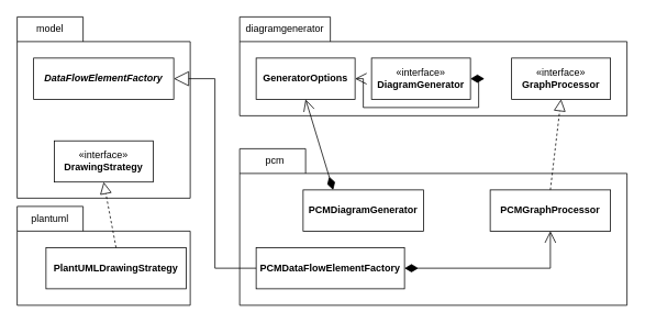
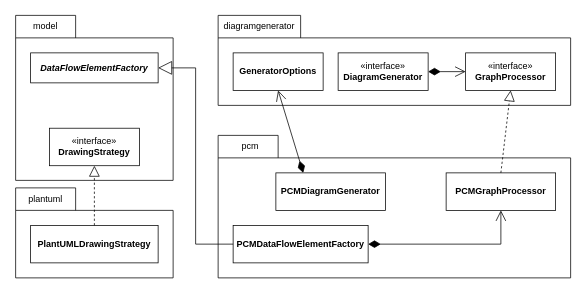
  <mxCell id="0" />
  <mxCell id="1" parent="0" />
  <mxCell id="2" value="" style="shape=folder;fontStyle=1;spacingTop=10;tabWidth=80;tabHeight=30;tabPosition=left;html=1;whiteSpace=wrap;" parent="1" vertex="1"><mxGeometry x="20" y="20" width="210" height="220" as="geometry" /></mxCell>
  <mxCell id="3" value="model" style="text;html=1;strokeColor=none;fillColor=none;align=center;verticalAlign=middle;whiteSpace=wrap;rounded=0;" parent="1" vertex="1"><mxGeometry x="20" y="20" width="80" height="30.91" as="geometry" /></mxCell>
  <mxCell id="4" value="&lt;div&gt;«interface»&lt;/div&gt;&lt;div&gt;&lt;b&gt;DrawingStrategy&lt;/b&gt;&lt;/div&gt;" style="html=1;whiteSpace=wrap;" parent="1" vertex="1"><mxGeometry x="65" y="170.45" width="120" height="50" as="geometry" /></mxCell>
  <mxCell id="5" value="" style="shape=folder;fontStyle=1;spacingTop=10;tabWidth=80;tabHeight=30;tabPosition=left;html=1;whiteSpace=wrap;" parent="1" vertex="1"><mxGeometry x="20" y="250" width="210" height="120" as="geometry" /></mxCell>
  <mxCell id="6" value="&lt;div&gt;plantuml&lt;/div&gt;" style="text;html=1;strokeColor=none;fillColor=none;align=center;verticalAlign=middle;whiteSpace=wrap;rounded=0;" parent="1" vertex="1"><mxGeometry x="20" y="250" width="80" height="30.91" as="geometry" /></mxCell>
- <mxCell id="7" value="&lt;b&gt;PlantUMLDrawingStrategy&lt;/b&gt;" style="html=1;whiteSpace=wrap;" parent="1" vertex="1"><mxGeometry x="55" y="300" width="170" height="50" as="geometry" /></mxCell>
+ <mxCell id="7" value="&lt;b&gt;PlantUMLDrawingStrategy&lt;/b&gt;" style="html=1;whiteSpace=wrap;" parent="1" vertex="1"><mxGeometry x="40" y="300" width="170" height="50" as="geometry" /></mxCell>
  <mxCell id="8" value="" style="shape=folder;fontStyle=1;spacingTop=10;tabWidth=110;tabHeight=30;tabPosition=left;html=1;whiteSpace=wrap;" parent="1" vertex="1"><mxGeometry x="290" y="20" width="470" height="120" as="geometry" /></mxCell>
  <mxCell id="9" value="&lt;b&gt;GeneratorOptions&lt;/b&gt;" style="html=1;whiteSpace=wrap;" parent="1" vertex="1"><mxGeometry x="310" y="70" width="120" height="50" as="geometry" /></mxCell>
  <mxCell id="10" value="&lt;div&gt;«interface»&lt;/div&gt;&lt;div&gt;&lt;b&gt;DiagramGenerator&lt;/b&gt;&lt;/div&gt;" style="html=1;whiteSpace=wrap;" parent="1" vertex="1"><mxGeometry x="450" y="70" width="120" height="50" as="geometry" /></mxCell>
  <mxCell id="11" value="&lt;div&gt;«interface»&lt;/div&gt;&lt;div&gt;&lt;b&gt;GraphProcessor&lt;/b&gt;&lt;/div&gt;" style="html=1;whiteSpace=wrap;" parent="1" vertex="1"><mxGeometry x="620" y="70" width="120" height="50" as="geometry" /></mxCell>
  <mxCell id="12" value="diagramgenerator" style="text;html=1;strokeColor=none;fillColor=none;align=center;verticalAlign=middle;whiteSpace=wrap;rounded=0;" parent="1" vertex="1"><mxGeometry x="290" y="20" width="110" height="30.91" as="geometry" /></mxCell>
  <mxCell id="13" value="" style="shape=folder;fontStyle=1;spacingTop=10;tabWidth=80;tabHeight=30;tabPosition=left;html=1;whiteSpace=wrap;" parent="1" vertex="1"><mxGeometry x="290" y="180" width="470" height="190" as="geometry" /></mxCell>
  <mxCell id="14" value="pcm" style="text;html=1;strokeColor=none;fillColor=none;align=center;verticalAlign=middle;whiteSpace=wrap;rounded=0;" parent="1" vertex="1"><mxGeometry x="290" y="180" width="85.714" height="30.909" as="geometry" /></mxCell>
  <mxCell id="15" value="&lt;b&gt;PCMDiagramGenerator&lt;br&gt;&lt;/b&gt;" style="html=1;whiteSpace=wrap;" parent="1" vertex="1"><mxGeometry x="367" y="230" width="146" height="50" as="geometry" /></mxCell>
  <mxCell id="16" value="&lt;b&gt;PCMGraphProcessor&lt;/b&gt;" style="html=1;whiteSpace=wrap;" parent="1" vertex="1"><mxGeometry x="594" y="230" width="146" height="50" as="geometry" /></mxCell>
  <mxCell id="17" value="&lt;b&gt;PCMDataFlowElementFactory&lt;/b&gt;" style="html=1;whiteSpace=wrap;" parent="1" vertex="1"><mxGeometry x="310" y="300" width="180" height="50" as="geometry" /></mxCell>
  <mxCell id="18" value="" style="endArrow=open;html=1;endSize=12;startArrow=diamondThin;startSize=14;startFill=1;align=left;verticalAlign=bottom;entryX=0.5;entryY=1;entryDx=0;entryDy=0;exitX=0.25;exitY=0;exitDx=0;exitDy=0;" parent="1" source="15" target="9" edge="1"><mxGeometry x="-0.119" y="-36" relative="1" as="geometry"><mxPoint x="470" y="170" as="sourcePoint" /><mxPoint x="470" y="240" as="targetPoint" /><mxPoint x="1" as="offset" /></mxGeometry></mxCell>
- <mxCell id="19" value="" style="endArrow=open;html=1;endSize=12;startArrow=diamondThin;startSize=14;startFill=1;edgeStyle=orthogonalEdgeStyle;align=left;verticalAlign=bottom;rounded=0;exitX=1;exitY=0.5;exitDx=0;exitDy=0;" parent="1" source="10" target="9" edge="1"><mxGeometry x="-0.2" y="25" relative="1" as="geometry"><mxPoint x="310" y="240" as="sourcePoint" /><mxPoint x="470" y="240" as="targetPoint" /><mxPoint as="offset" /></mxGeometry></mxCell>
- <mxCell id="20" value="&lt;i&gt;&lt;b&gt;DataFlowElementFactory&lt;/b&gt;&lt;/i&gt;" style="html=1;whiteSpace=wrap;" parent="1" vertex="1"><mxGeometry x="40" y="70" width="170" height="50" as="geometry" /></mxCell>
+ <mxCell id="19" value="" style="endArrow=open;html=1;endSize=12;startArrow=diamondThin;startSize=14;startFill=1;edgeStyle=orthogonalEdgeStyle;align=left;verticalAlign=bottom;rounded=0;exitX=1;exitY=0.5;exitDx=0;exitDy=0;entryX=0;entryY=0.5;entryDx=0;entryDy=0;" parent="1" source="10" target="11" edge="1"><mxGeometry x="-0.2" y="25" relative="1" as="geometry"><mxPoint x="310" y="240" as="sourcePoint" /><mxPoint x="470" y="240" as="targetPoint" /><mxPoint as="offset" /></mxGeometry></mxCell>
+ <mxCell id="20" value="&lt;i&gt;&lt;b&gt;DataFlowElementFactory&lt;/b&gt;&lt;/i&gt;" style="html=1;whiteSpace=wrap;" parent="1" vertex="1"><mxGeometry x="40" y="70" width="170" height="40" as="geometry" /></mxCell>
  <mxCell id="21" value="" style="endArrow=block;dashed=1;endFill=0;endSize=12;html=1;rounded=0;exitX=0.5;exitY=0;exitDx=0;exitDy=0;entryX=0.5;entryY=1;entryDx=0;entryDy=0;" parent="1" source="16" target="11" edge="1"><mxGeometry width="160" relative="1" as="geometry"><mxPoint x="400" y="200" as="sourcePoint" /><mxPoint x="560" y="200" as="targetPoint" /></mxGeometry></mxCell>
  <mxCell id="22" value="" style="endArrow=open;html=1;endSize=12;startArrow=diamondThin;startSize=14;startFill=1;edgeStyle=orthogonalEdgeStyle;align=left;verticalAlign=bottom;rounded=0;exitX=1;exitY=0.5;exitDx=0;exitDy=0;entryX=0.5;entryY=1;entryDx=0;entryDy=0;" parent="1" source="17" target="16" edge="1"><mxGeometry x="-0.46" y="35" relative="1" as="geometry"><mxPoint x="330" y="200" as="sourcePoint" /><mxPoint x="490" y="200" as="targetPoint" /><mxPoint as="offset" /></mxGeometry></mxCell>
  <mxCell id="23" value="" style="endArrow=block;endSize=16;endFill=0;html=1;rounded=0;exitX=0;exitY=0.5;exitDx=0;exitDy=0;entryX=1;entryY=0.5;entryDx=0;entryDy=0;edgeStyle=orthogonalEdgeStyle;" parent="1" source="17" target="20" edge="1"><mxGeometry width="160" relative="1" as="geometry"><mxPoint x="330" y="220" as="sourcePoint" /><mxPoint x="490" y="220" as="targetPoint" /></mxGeometry></mxCell>
  <mxCell id="24" value="" style="endArrow=block;dashed=1;endFill=0;endSize=12;html=1;rounded=0;exitX=0.5;exitY=0;exitDx=0;exitDy=0;entryX=0.5;entryY=1;entryDx=0;entryDy=0;" parent="1" source="7" target="4" edge="1"><mxGeometry width="160" relative="1" as="geometry"><mxPoint x="310" y="240" as="sourcePoint" /><mxPoint x="470" y="240" as="targetPoint" /></mxGeometry></mxCell>
